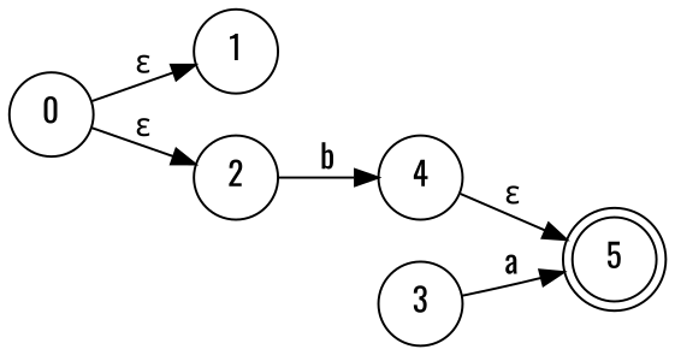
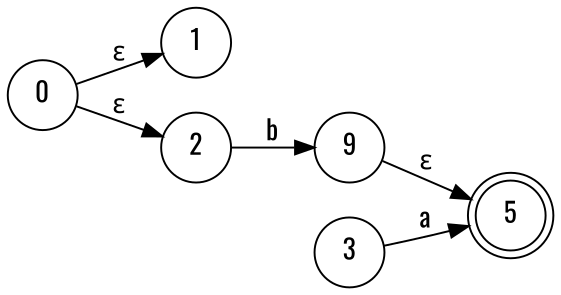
  digraph {
    fontname=Oswald
    rankdir=LR
    node [fontname=Oswald shape=circle]
    edge [fontname=Oswald]
    0
    1
    2
-   4
+   4 [label=9]
    5 [shape=doublecircle]
    3
    0 -> 1 [label="ε"]
    0 -> 2 [label="ε"]
    2 -> 4 [label=b]
    4 -> 5 [label="ε"]
    3 -> 5 [label=a]
  }
